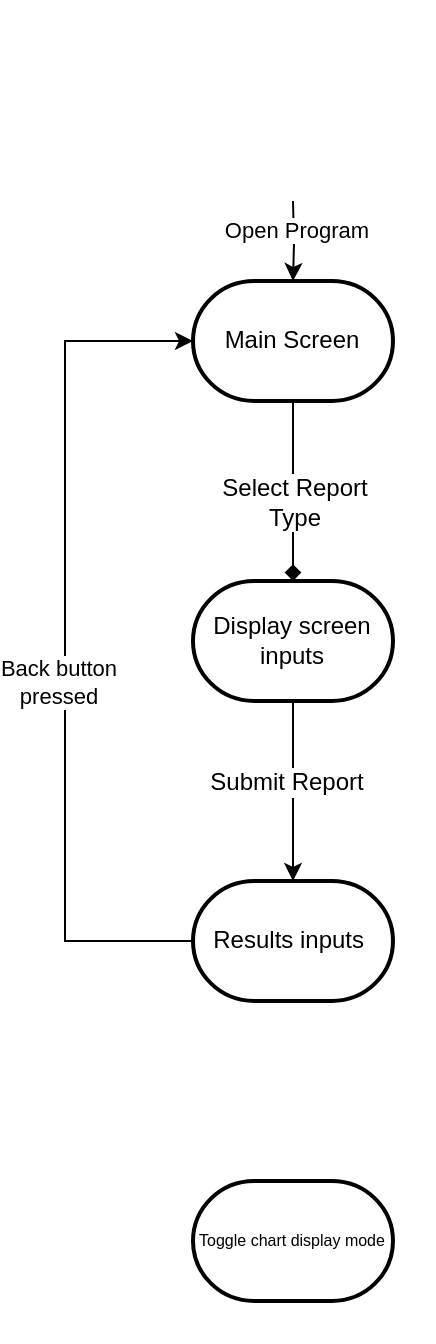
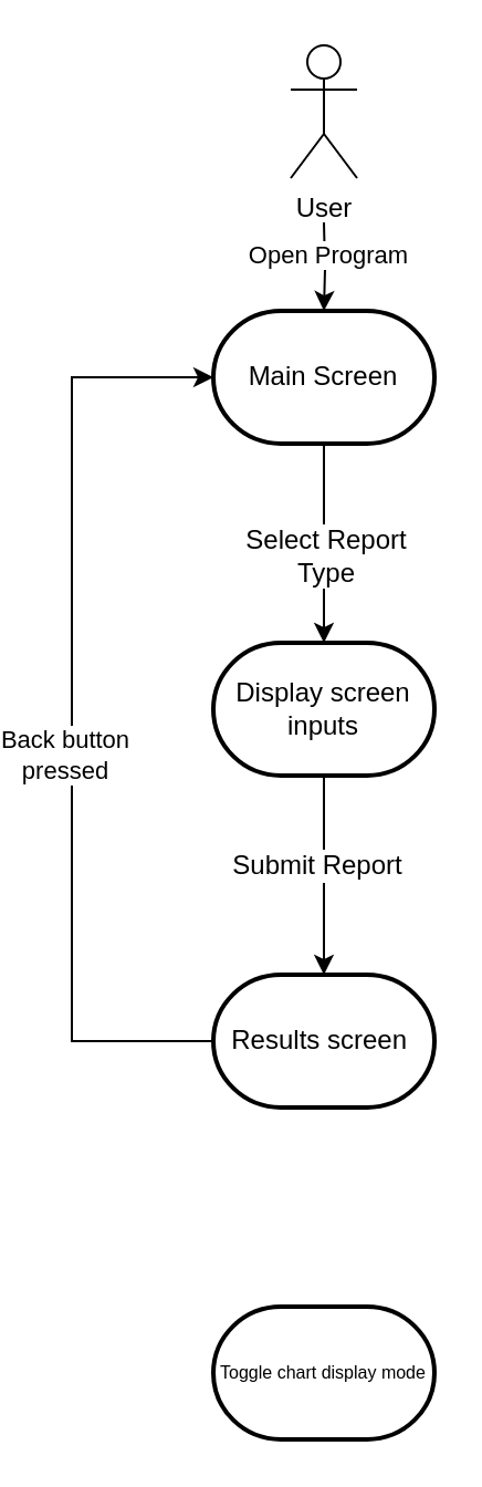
  <mxCell id="0" />
  <mxCell id="1" parent="0" />
  <mxCell id="2" style="edgeStyle=orthogonalEdgeStyle;rounded=0;orthogonalLoop=1;jettySize=auto;html=1;exitX=0.5;exitY=1;exitDx=0;exitDy=0;exitPerimeter=0;entryX=0.5;entryY=0;entryDx=0;entryDy=0;entryPerimeter=0;fontSize=8;" edge="1" parent="1" target="7"><mxGeometry relative="1" as="geometry"><mxPoint x="134" y="100" as="sourcePoint" /></mxGeometry></mxCell>
  <mxCell id="3" value="Open Program" style="edgeLabel;html=1;align=center;verticalAlign=middle;resizable=0;points=[];" connectable="0" vertex="1" parent="2"><mxGeometry x="-0.25" y="1" relative="1" as="geometry"><mxPoint as="offset" /></mxGeometry></mxCell>
- <mxCell id="4" value="Results inputs&amp;nbsp;" style="strokeWidth=2;html=1;shape=mxgraph.flowchart.terminator;whiteSpace=wrap;fontSize=12;" vertex="1" parent="1"><mxGeometry x="84" y="440" width="100" height="60" as="geometry" /></mxCell>
- <mxCell id="5" style="edgeStyle=orthogonalEdgeStyle;rounded=0;orthogonalLoop=1;jettySize=auto;html=1;exitX=0.5;exitY=1;exitDx=0;exitDy=0;exitPerimeter=0;entryX=0.5;entryY=0;entryDx=0;entryDy=0;entryPerimeter=0;fontSize=12;endArrow=diamond;" edge="1" parent="1" source="7" target="14"><mxGeometry relative="1" as="geometry" /></mxCell>
+ <mxCell id="4" value="Results screen&amp;nbsp;" style="strokeWidth=2;html=1;shape=mxgraph.flowchart.terminator;whiteSpace=wrap;fontSize=12;" vertex="1" parent="1"><mxGeometry x="84" y="440" width="100" height="60" as="geometry" /></mxCell>
+ <mxCell id="5" style="edgeStyle=orthogonalEdgeStyle;rounded=0;orthogonalLoop=1;jettySize=auto;html=1;exitX=0.5;exitY=1;exitDx=0;exitDy=0;exitPerimeter=0;entryX=0.5;entryY=0;entryDx=0;entryDy=0;entryPerimeter=0;fontSize=12;" edge="1" parent="1" source="7" target="14"><mxGeometry relative="1" as="geometry" /></mxCell>
  <mxCell id="6" value="Select Report&lt;br&gt;Type" style="edgeLabel;html=1;align=center;verticalAlign=middle;resizable=0;points=[];fontSize=12;" connectable="0" vertex="1" parent="5"><mxGeometry x="-0.227" y="-1" relative="1" as="geometry"><mxPoint x="1" y="15" as="offset" /></mxGeometry></mxCell>
  <mxCell id="7" value="Main Screen" style="strokeWidth=2;html=1;shape=mxgraph.flowchart.terminator;whiteSpace=wrap;fontSize=12;" vertex="1" parent="1"><mxGeometry x="84" y="140" width="100" height="60" as="geometry" /></mxCell>
  <mxCell id="8" value="Toggle chart display mode" style="strokeWidth=2;html=1;shape=mxgraph.flowchart.terminator;whiteSpace=wrap;fontSize=8;" vertex="1" parent="1"><mxGeometry x="84" y="590" width="100" height="60" as="geometry" /></mxCell>
  <mxCell id="9" style="edgeStyle=orthogonalEdgeStyle;rounded=0;orthogonalLoop=1;jettySize=auto;html=1;exitX=0;exitY=0.5;exitDx=0;exitDy=0;exitPerimeter=0;entryX=0;entryY=0.5;entryDx=0;entryDy=0;entryPerimeter=0;fontSize=8;" edge="1" parent="1" source="4" target="7"><mxGeometry relative="1" as="geometry"><Array as="points"><mxPoint x="20" y="470" /><mxPoint x="20" y="170" /></Array><mxPoint x="134" y="890" as="sourcePoint" /></mxGeometry></mxCell>
  <mxCell id="10" value="Back button&lt;br&gt;pressed" style="edgeLabel;html=1;align=center;verticalAlign=middle;resizable=0;points=[];" connectable="0" vertex="1" parent="9"><mxGeometry x="-0.267" relative="1" as="geometry"><mxPoint x="-4" y="-37" as="offset" /></mxGeometry></mxCell>
+ <mxCell id="11" value="User" style="shape=umlActor;verticalLabelPosition=bottom;verticalAlign=top;html=1;" vertex="1" parent="1"><mxGeometry x="119" y="20" width="30" height="60" as="geometry" /></mxCell>
  <mxCell id="12" style="edgeStyle=orthogonalEdgeStyle;rounded=0;orthogonalLoop=1;jettySize=auto;html=1;exitX=0.5;exitY=1;exitDx=0;exitDy=0;exitPerimeter=0;entryX=0.5;entryY=0;entryDx=0;entryDy=0;entryPerimeter=0;fontSize=12;" edge="1" parent="1" source="14" target="4"><mxGeometry relative="1" as="geometry" /></mxCell>
  <mxCell id="13" value="Submit Report" style="edgeLabel;html=1;align=center;verticalAlign=middle;resizable=0;points=[];fontSize=12;" connectable="0" vertex="1" parent="12"><mxGeometry x="-0.253" y="2" relative="1" as="geometry"><mxPoint x="-6" y="6" as="offset" /></mxGeometry></mxCell>
  <mxCell id="14" value="Display screen inputs" style="strokeWidth=2;html=1;shape=mxgraph.flowchart.terminator;whiteSpace=wrap;fontSize=12;" vertex="1" parent="1"><mxGeometry x="84" y="290" width="100" height="60" as="geometry" /></mxCell>
